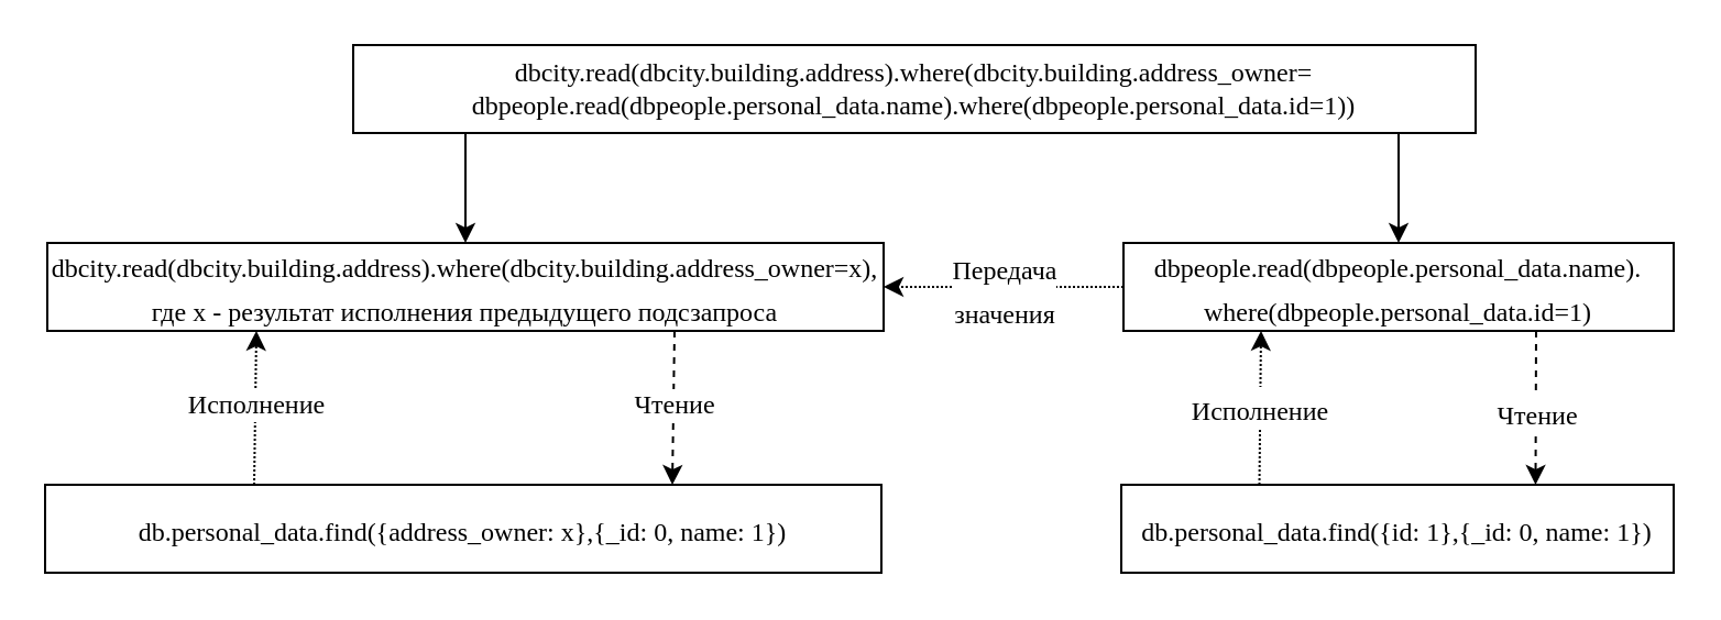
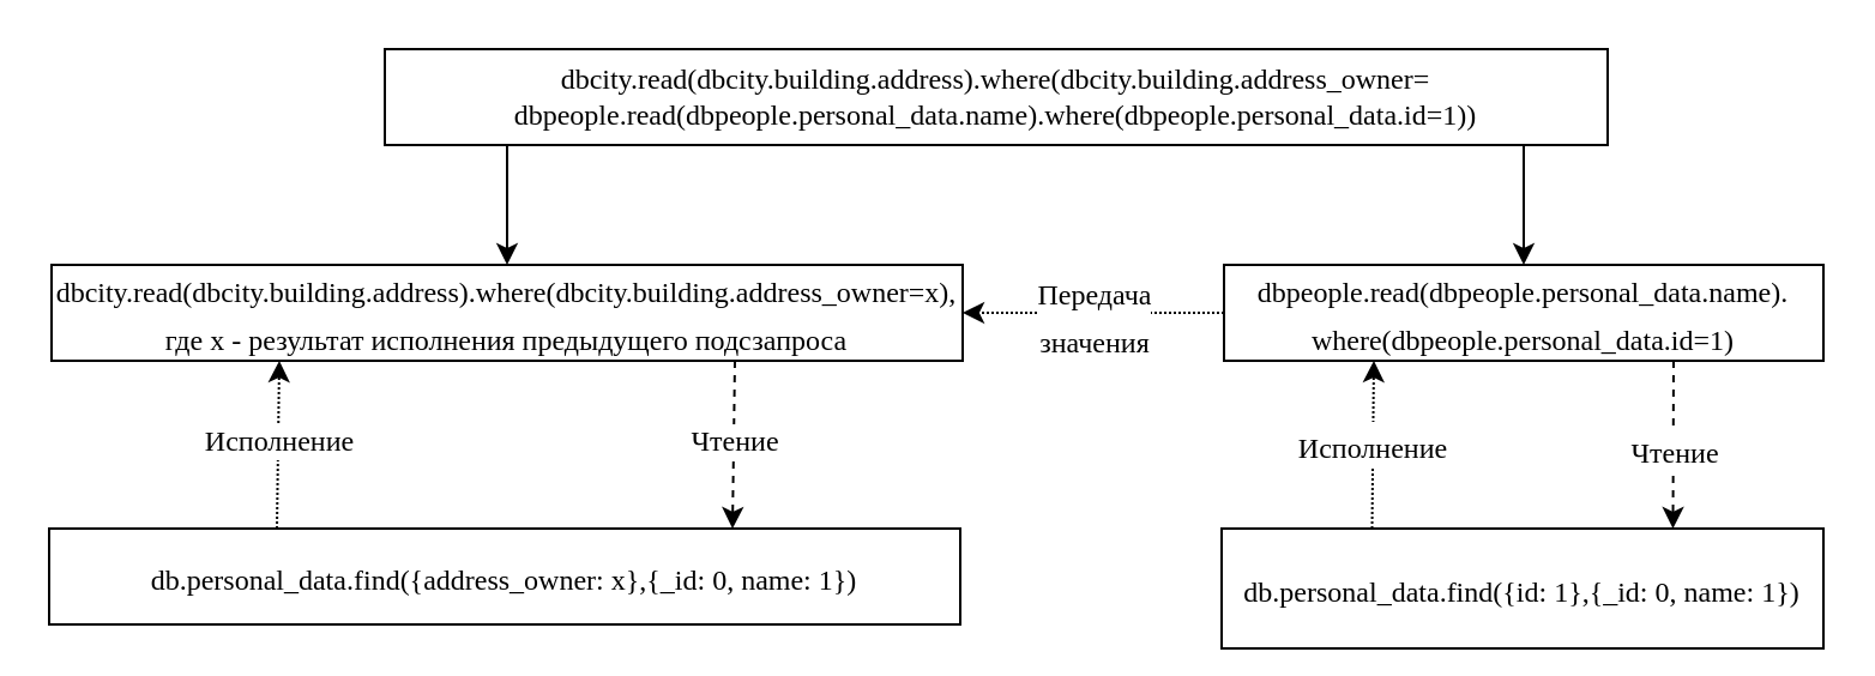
  <mxCell id="0" />
  <mxCell id="1" parent="0" />
  <mxCell id="2" value="&lt;font face=&quot;Times New Roman&quot;&gt;&lt;font style=&quot;font-size: 12px;&quot;&gt;dbcity.read(dbcity.building.address).where(&lt;/font&gt;dbcity.building.address_owner=&lt;br&gt;&lt;font style=&quot;font-size: 12px;&quot;&gt;dbpeople.re&lt;font style=&quot;font-size: 12px;&quot;&gt;ad(&lt;/font&gt;&lt;/font&gt;&lt;font style=&quot;font-size: 12px;&quot;&gt;&lt;font style=&quot;font-size: 12px;&quot;&gt;dbpeople.personal_data.name).where(dbpeople.personal_data.id=1&lt;/font&gt;))&lt;/font&gt;&lt;/font&gt;" style="rounded=0;whiteSpace=wrap;html=1;" parent="1" vertex="1"><mxGeometry x="160" y="20" width="510" height="40" as="geometry" /></mxCell>
  <mxCell id="3" value="&lt;font style=&quot;font-size: 12px;&quot;&gt;dbcity.read(dbcity.&lt;span style=&quot;border-color: var(--border-color);&quot; class=&quot;ezkurwreuab5ozgtqnkl&quot;&gt;&lt;span style=&quot;border-color: var(--border-color);&quot; lang=&quot;EN-US&quot;&gt;building&lt;/span&gt;&lt;/span&gt;&lt;span style=&quot;border-color: var(--border-color);&quot; lang=&quot;EN-US&quot;&gt;.address).where(dbcity.building.address_owner=x),&lt;br&gt;где x - результат исполнения предыдущего подсзапроса&lt;/span&gt;&lt;/font&gt;" style="rounded=0;whiteSpace=wrap;html=1;fontFamily=Times New Roman;fontSize=16;" parent="1" vertex="1"><mxGeometry x="21" y="110" width="380" height="40" as="geometry" /></mxCell>
- <mxCell id="4" value="&lt;font style=&quot;font-size: 12px;&quot;&gt;db.&lt;span class=&quot;ezkurwreuab5ozgtqnkl&quot;&gt;&lt;span style=&quot;font-family: &amp;quot;Times New Roman&amp;quot;, serif;&quot; lang=&quot;EN-US&quot;&gt;personal&lt;/span&gt;&lt;/span&gt;&lt;span style=&quot;font-family: &amp;quot;Times New Roman&amp;quot;, serif;&quot; lang=&quot;EN-US&quot;&gt;_&lt;span class=&quot;ezkurwreuab5ozgtqnkl&quot;&gt;data&lt;/span&gt;&lt;/span&gt;&lt;span style=&quot;font-family: &amp;quot;Times New Roman&amp;quot;, serif;&quot; lang=&quot;EN-US&quot;&gt;.find({id: 1},{_id: 0, name: 1})&lt;/span&gt;&lt;/font&gt;" style="rounded=0;whiteSpace=wrap;html=1;fontFamily=Times New Roman;fontSize=16;" parent="1" vertex="1"><mxGeometry x="509" y="220" width="251" height="40" as="geometry" /></mxCell>
+ <mxCell id="4" value="&lt;font style=&quot;font-size: 12px;&quot;&gt;db.&lt;span class=&quot;ezkurwreuab5ozgtqnkl&quot;&gt;&lt;span style=&quot;font-family: &amp;quot;Times New Roman&amp;quot;, serif;&quot; lang=&quot;EN-US&quot;&gt;personal&lt;/span&gt;&lt;/span&gt;&lt;span style=&quot;font-family: &amp;quot;Times New Roman&amp;quot;, serif;&quot; lang=&quot;EN-US&quot;&gt;_&lt;span class=&quot;ezkurwreuab5ozgtqnkl&quot;&gt;data&lt;/span&gt;&lt;/span&gt;&lt;span style=&quot;font-family: &amp;quot;Times New Roman&amp;quot;, serif;&quot; lang=&quot;EN-US&quot;&gt;.find({id: 1},{_id: 0, name: 1})&lt;/span&gt;&lt;/font&gt;" style="rounded=0;whiteSpace=wrap;html=1;fontFamily=Times New Roman;fontSize=16;" parent="1" vertex="1"><mxGeometry x="509" y="220" width="251" height="50" as="geometry" /></mxCell>
  <mxCell id="5" value="" style="rounded=0;whiteSpace=wrap;html=1;fontFamily=Times New Roman;fontSize=16;" parent="1" vertex="1"><mxGeometry x="608" y="150" width="20" as="geometry" /></mxCell>
  <mxCell id="6" value="" style="rounded=0;whiteSpace=wrap;html=1;fontFamily=Times New Roman;fontSize=16;" parent="1" vertex="1"><mxGeometry x="119" y="70" width="20" as="geometry" /></mxCell>
  <mxCell id="7" value="&lt;font style=&quot;font-size: 12px;&quot;&gt;dbpeople.read(dbpeople.personal_data.name).&lt;br&gt;where(dbpeople.personal_data.id=1)&lt;/font&gt;" style="rounded=0;whiteSpace=wrap;html=1;fontFamily=Times New Roman;fontSize=16;" parent="1" vertex="1"><mxGeometry x="510" y="110" width="250" height="40" as="geometry" /></mxCell>
  <mxCell id="8" value="" style="rounded=0;whiteSpace=wrap;html=1;fontFamily=Times New Roman;fontSize=16;" parent="1" vertex="1"><mxGeometry x="519" y="70" width="20" as="geometry" /></mxCell>
  <mxCell id="9" value="" style="endArrow=classic;html=1;rounded=0;fontFamily=Times New Roman;fontSize=16;exitX=0.5;exitY=1;exitDx=0;exitDy=0;entryX=0.5;entryY=0;entryDx=0;entryDy=0;" parent="1" source="31" target="7" edge="1"><mxGeometry width="50" height="50" relative="1" as="geometry"><mxPoint x="589" y="60" as="sourcePoint" /><mxPoint x="600" y="90" as="targetPoint" /></mxGeometry></mxCell>
  <mxCell id="10" value="" style="endArrow=classic;html=1;rounded=0;dashed=1;fontFamily=Times New Roman;fontSize=16;entryX=0.75;entryY=0;entryDx=0;entryDy=0;exitX=0.75;exitY=1;exitDx=0;exitDy=0;" parent="1" source="7" target="4" edge="1"><mxGeometry width="50" height="50" relative="1" as="geometry"><mxPoint x="688" y="180" as="sourcePoint" /><mxPoint x="618" y="210" as="targetPoint" /></mxGeometry></mxCell>
  <mxCell id="11" value="&lt;font style=&quot;font-size: 12px;&quot;&gt;Чтение&lt;/font&gt;" style="edgeLabel;html=1;align=center;verticalAlign=middle;resizable=0;points=[];fontSize=16;fontFamily=Times New Roman;" parent="10" vertex="1" connectable="0"><mxGeometry x="-0.436" y="-1" relative="1" as="geometry"><mxPoint x="1" y="17" as="offset" /></mxGeometry></mxCell>
  <mxCell id="12" value="" style="endArrow=classic;html=1;rounded=0;dashed=1;fontFamily=Times New Roman;fontSize=16;dashPattern=1 1;exitX=0.25;exitY=0;exitDx=0;exitDy=0;entryX=0.25;entryY=1;entryDx=0;entryDy=0;" parent="1" source="4" target="7" edge="1"><mxGeometry width="50" height="50" relative="1" as="geometry"><mxPoint x="538" y="200" as="sourcePoint" /><mxPoint x="448" y="180" as="targetPoint" /></mxGeometry></mxCell>
  <mxCell id="13" value="&lt;font style=&quot;font-size: 12px;&quot;&gt;Исполнение&lt;/font&gt;" style="edgeLabel;html=1;align=center;verticalAlign=middle;resizable=0;points=[];fontSize=16;fontFamily=Times New Roman;" parent="12" vertex="1" connectable="0"><mxGeometry x="-0.527" relative="1" as="geometry"><mxPoint y="-19" as="offset" /></mxGeometry></mxCell>
  <mxCell id="14" value="" style="endArrow=classic;html=1;rounded=0;dashed=1;dashPattern=1 1;fontFamily=Times New Roman;fontSize=16;entryX=1;entryY=0.5;entryDx=0;entryDy=0;exitX=0;exitY=0.5;exitDx=0;exitDy=0;" parent="1" source="7" target="3" edge="1"><mxGeometry width="50" height="50" relative="1" as="geometry"><mxPoint x="379" y="220" as="sourcePoint" /><mxPoint x="429" y="170" as="targetPoint" /></mxGeometry></mxCell>
  <mxCell id="15" value="&lt;font style=&quot;font-size: 12px;&quot;&gt;Передача&lt;br&gt;значения&lt;/font&gt;" style="edgeLabel;html=1;align=center;verticalAlign=middle;resizable=0;points=[];fontSize=16;fontFamily=Times New Roman;" parent="14" vertex="1" connectable="0"><mxGeometry x="-0.379" y="1" relative="1" as="geometry"><mxPoint x="-21" y="-1" as="offset" /></mxGeometry></mxCell>
  <mxCell id="16" value="&lt;font style=&quot;font-size: 12px;&quot;&gt;db.&lt;span style=&quot;border-color: var(--border-color);&quot; class=&quot;ezkurwreuab5ozgtqnkl&quot;&gt;&lt;span style=&quot;border-color: var(--border-color); font-family: &amp;quot;Times New Roman&amp;quot;, serif;&quot; lang=&quot;EN-US&quot;&gt;personal&lt;/span&gt;&lt;/span&gt;&lt;span style=&quot;border-color: var(--border-color); font-family: &amp;quot;Times New Roman&amp;quot;, serif;&quot; lang=&quot;EN-US&quot;&gt;_&lt;span style=&quot;border-color: var(--border-color);&quot; class=&quot;ezkurwreuab5ozgtqnkl&quot;&gt;data&lt;/span&gt;&lt;/span&gt;&lt;span style=&quot;border-color: var(--border-color); font-family: &amp;quot;Times New Roman&amp;quot;, serif;&quot; lang=&quot;EN-US&quot;&gt;.find({address_owner: x},{_id: 0, name: 1})&lt;/span&gt;&lt;/font&gt;" style="rounded=0;whiteSpace=wrap;html=1;fontFamily=Times New Roman;fontSize=16;" parent="1" vertex="1"><mxGeometry x="20" y="220" width="380" height="40" as="geometry" /></mxCell>
  <mxCell id="17" value="" style="endArrow=classic;html=1;rounded=0;fontSize=12;entryX=0.75;entryY=0;entryDx=0;entryDy=0;dashed=1;exitX=0.75;exitY=1;exitDx=0;exitDy=0;" parent="1" source="3" target="16" edge="1"><mxGeometry width="50" height="50" relative="1" as="geometry"><mxPoint x="330" y="180" as="sourcePoint" /><mxPoint x="470" y="150" as="targetPoint" /></mxGeometry></mxCell>
  <mxCell id="18" value="&lt;font face=&quot;Times New Roman&quot; style=&quot;font-size: 12px;&quot;&gt;Чтение&lt;/font&gt;" style="edgeLabel;html=1;align=center;verticalAlign=middle;resizable=0;points=[];fontSize=12;" parent="17" vertex="1" connectable="0"><mxGeometry x="0.353" y="3" relative="1" as="geometry"><mxPoint x="-3" y="-14" as="offset" /></mxGeometry></mxCell>
  <mxCell id="19" value="" style="endArrow=classic;html=1;rounded=0;fontSize=12;exitX=0.25;exitY=0;exitDx=0;exitDy=0;dashed=1;dashPattern=1 1;entryX=0.25;entryY=1;entryDx=0;entryDy=0;" parent="1" source="16" target="3" edge="1"><mxGeometry width="50" height="50" relative="1" as="geometry"><mxPoint x="420" y="200" as="sourcePoint" /><mxPoint x="120" y="180" as="targetPoint" /></mxGeometry></mxCell>
  <mxCell id="20" value="&lt;font face=&quot;Times New Roman&quot;&gt;Исполнение&lt;/font&gt;" style="edgeLabel;html=1;align=center;verticalAlign=middle;resizable=0;points=[];fontSize=12;" parent="19" vertex="1" connectable="0"><mxGeometry x="-0.503" relative="1" as="geometry"><mxPoint y="-20" as="offset" /></mxGeometry></mxCell>
  <mxCell id="21" value="" style="rounded=0;whiteSpace=wrap;html=1;fontFamily=Times New Roman;fontSize=12;" parent="1" vertex="1"><mxGeometry x="260" y="150" width="30" as="geometry" /></mxCell>
  <mxCell id="22" value="" style="rounded=0;whiteSpace=wrap;html=1;fontFamily=Times New Roman;fontSize=12;" parent="1" vertex="1"><mxGeometry x="150" y="150" width="30" as="geometry" /></mxCell>
  <mxCell id="23" value="" style="rounded=0;whiteSpace=wrap;html=1;fontSize=12;" parent="1" vertex="1"><mxGeometry x="498" y="150" width="20" as="geometry" /></mxCell>
  <mxCell id="24" value="" style="rounded=0;whiteSpace=wrap;html=1;fontSize=12;" parent="1" vertex="1"><mxGeometry x="638" y="150" width="20" as="geometry" /></mxCell>
  <mxCell id="25" value="" style="rounded=0;whiteSpace=wrap;html=1;fontSize=12;" parent="1" vertex="1"><mxGeometry x="491.5" y="70" width="80" as="geometry" /></mxCell>
  <mxCell id="26" value="" style="rounded=0;whiteSpace=wrap;html=1;fontSize=12;" parent="1" vertex="1"><mxGeometry x="549" y="70" width="20" as="geometry" /></mxCell>
  <mxCell id="27" value="" style="endArrow=classic;html=1;rounded=0;fontSize=12;entryX=0.5;entryY=0;entryDx=0;entryDy=0;exitX=0.5;exitY=1;exitDx=0;exitDy=0;" parent="1" source="30" target="3" edge="1"><mxGeometry width="50" height="50" relative="1" as="geometry"><mxPoint x="270" y="80" as="sourcePoint" /><mxPoint x="289" y="100" as="targetPoint" /></mxGeometry></mxCell>
  <mxCell id="28" value="" style="rounded=0;whiteSpace=wrap;html=1;fontFamily=Times New Roman;fontSize=12;" parent="1" vertex="1"><mxGeometry x="109" y="60" width="20" as="geometry" /></mxCell>
  <mxCell id="29" value="" style="rounded=0;whiteSpace=wrap;html=1;fontFamily=Times New Roman;fontSize=12;" parent="1" vertex="1"><mxGeometry x="579" y="60" width="20" as="geometry" /></mxCell>
  <mxCell id="30" value="" style="rounded=0;whiteSpace=wrap;html=1;fontFamily=Times New Roman;fontSize=12;" parent="1" vertex="1"><mxGeometry x="201" y="60" width="20" as="geometry" /></mxCell>
  <mxCell id="31" value="" style="rounded=0;whiteSpace=wrap;html=1;fontFamily=Times New Roman;fontSize=12;" parent="1" vertex="1"><mxGeometry x="610" y="60" width="50" as="geometry" /></mxCell>
